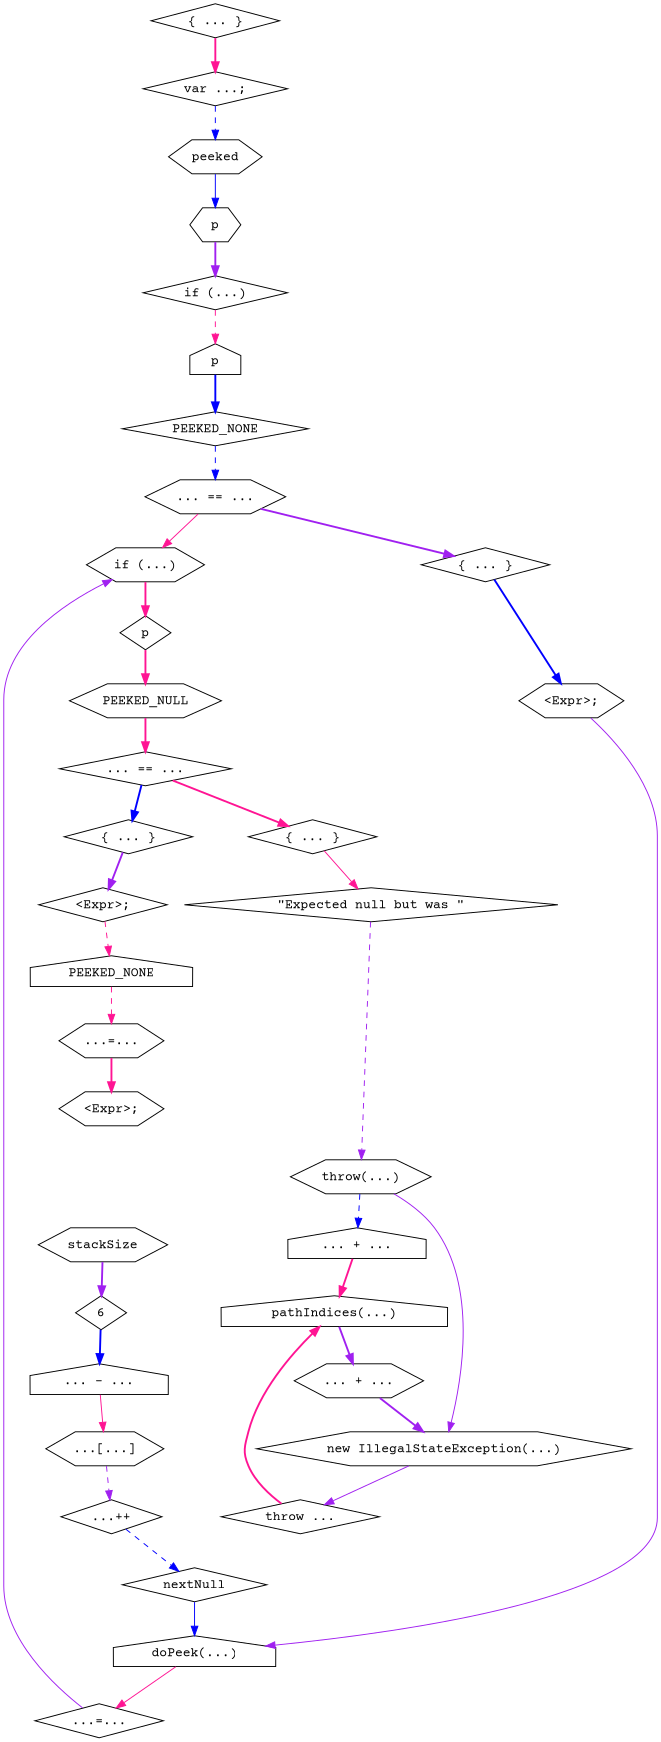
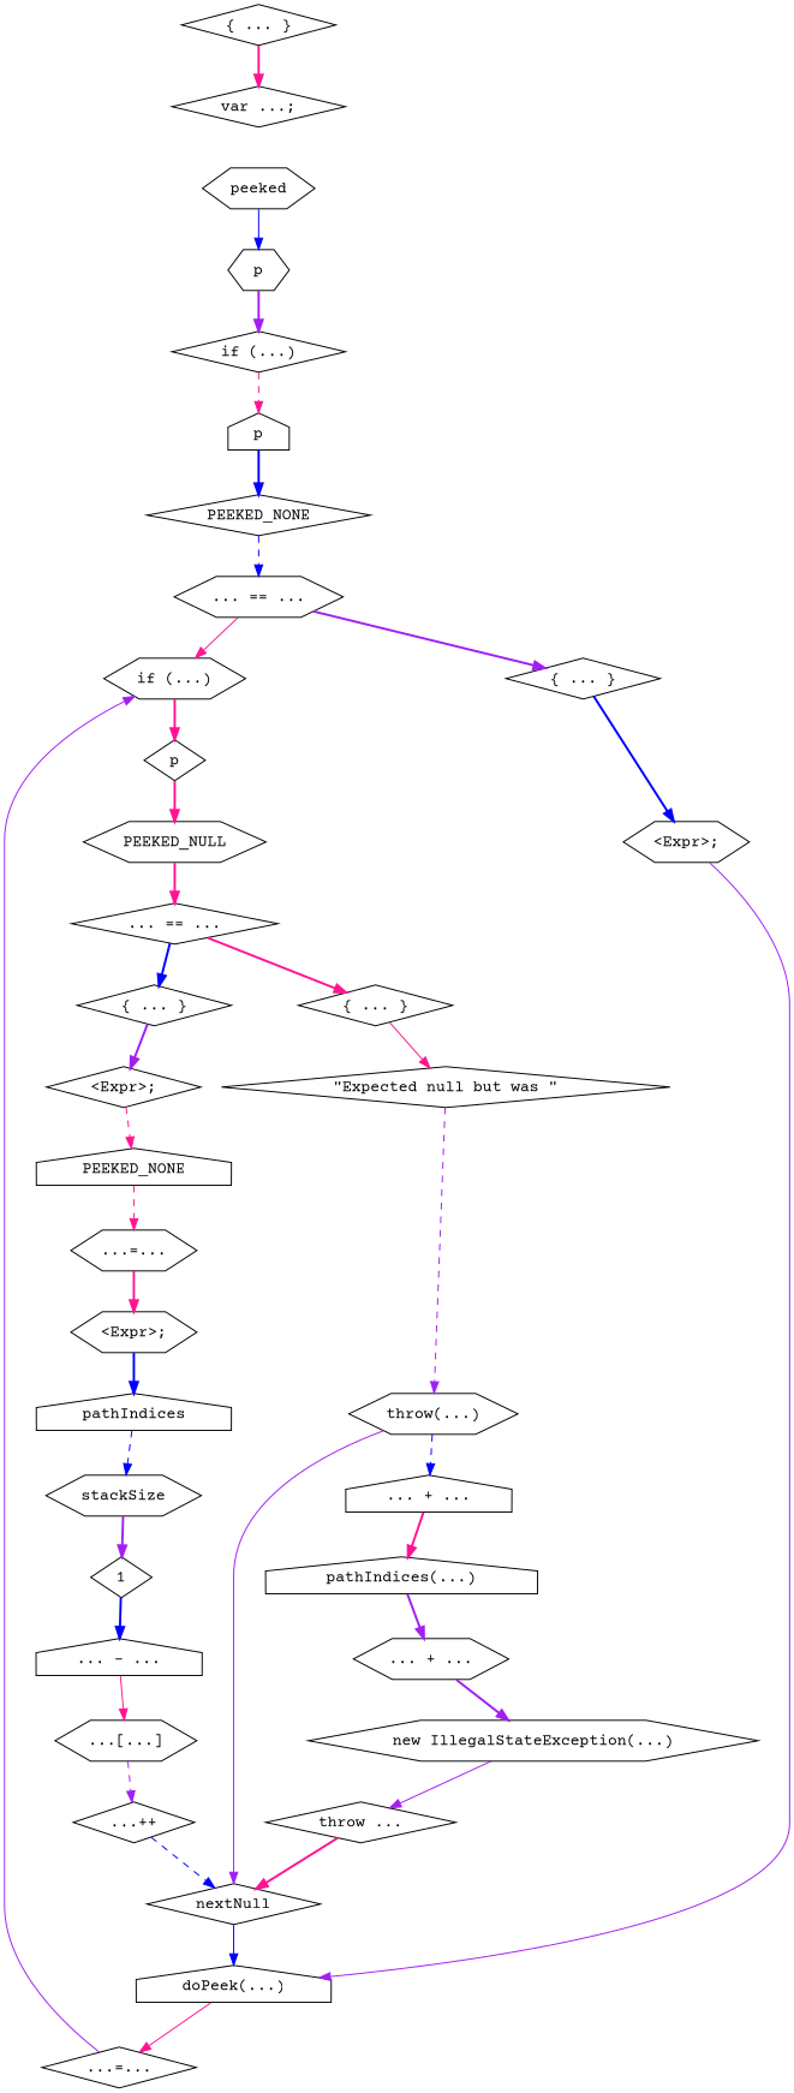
  digraph {
    compound=true
    fontname="Courier Prime"
    node [fontname="Courier Prime" shape=diamond]
    edge [color=deeppink fontname="Courier Prime" style=bold]
    n1 [label="{ ... }"]
    n2 [label="var ...;"]
    n3 [label=peeked shape=hexagon]
    n4 [label=p shape=hexagon]
    n5 [label="if (...)"]
    n6 [label=p shape=house]
    n7 [label=PEEKED_NONE]
    n8 [label="... == ..." shape=hexagon]
    n9 [label="if (...)" shape=hexagon]
    n10 [label=p]
    n11 [label=PEEKED_NULL shape=hexagon]
    n12 [label="... == ..."]
    n13 [label="{ ... }"]
    n14 [label="<Expr>;" shape=hexagon]
    n15 [label="doPeek(...)" shape=house]
    n16 [label="...=..."]
    n17 [label=nextNull]
    n18 [label="{ ... }"]
    n19 [label="{ ... }"]
    n20 [label="<Expr>;"]
    n21 [label="\"Expected null but was \""]
    n22 [label=PEEKED_NONE shape=house]
    n23 [label="throw(...)" shape=hexagon]
    n24 [label="...=..." shape=hexagon]
    n25 [label="... + ..." shape=house]
    n26 [label="<Expr>;" shape=hexagon]
+   n27 [label=pathIndices shape=house]
    n28 [label=stackSize shape=hexagon]
-   n29 [label=6]
+   n29 [label=1]
    n30 [label="...++"]
    n31 [label="...[...]" shape=hexagon]
    n32 [label="... - ..." shape=house]
    n33 [label="throw ..."]
    n34 [label="new IllegalStateException(...)" shape=hexagon]
    n35 [label="... + ..." shape=hexagon]
    n36 [label="pathIndices(...)" shape=house]
    n1 -> n2
-   n2 -> n3 [color=blue style=dashed]
    n3 -> n4 [color=blue style=solid]
    n4 -> n5 [color=purple]
    n5 -> n6 [style=dashed]
    n6 -> n7 [color=blue]
    n7 -> n8 [color=blue style=dashed]
    n8 -> n9 [style=solid]
    n8 -> n13 [color=purple]
    n9 -> n10
    n10 -> n11
    n11 -> n12
    n12 -> n18 [color=blue]
    n12 -> n19
    n13 -> n14 [color=blue]
    n14 -> n15 [color=purple style=solid]
    n15 -> n16 [style=solid]
    n16 -> n9 [color=purple style=solid]
    n17 -> n15 [color=blue style=solid]
    n18 -> n20 [color=purple]
    n19 -> n21 [style=solid]
    n20 -> n22 [style=dashed]
    n21 -> n23 [color=purple style=dashed]
    n22 -> n24 [style=dashed]
-   n23 -> n34 [color=purple style=solid]
+   n23 -> n17 [color=purple style=solid]
    n23 -> n25 [color=blue style=dashed]
    n24 -> n26
    n25 -> n36
+   n26 -> n27 [color=blue]
+   n27 -> n28 [color=blue style=dashed]
    n28 -> n29 [color=purple]
    n29 -> n32 [color=blue]
    n30 -> n17 [color=blue style=dashed]
    n31 -> n30 [color=purple style=dashed]
    n32 -> n31 [style=solid]
-   n33 -> n36
+   n33 -> n17
    n34 -> n33 [color=purple style=solid]
    n35 -> n34 [color=purple]
    n36 -> n35 [color=purple]
  }
